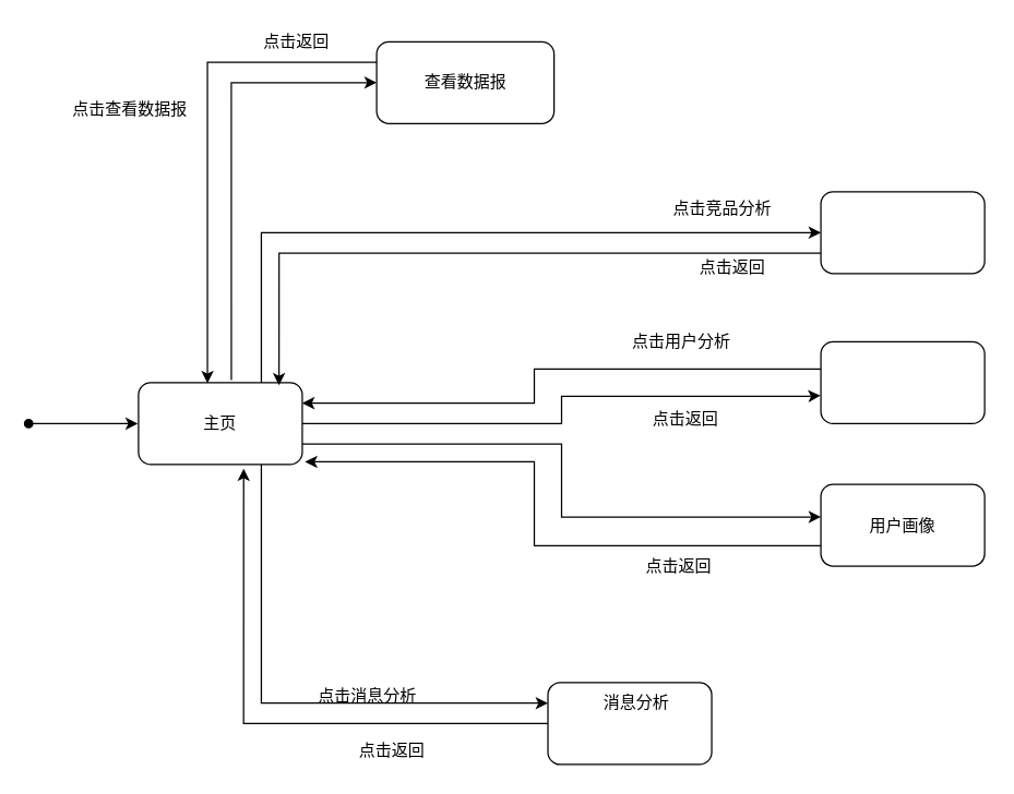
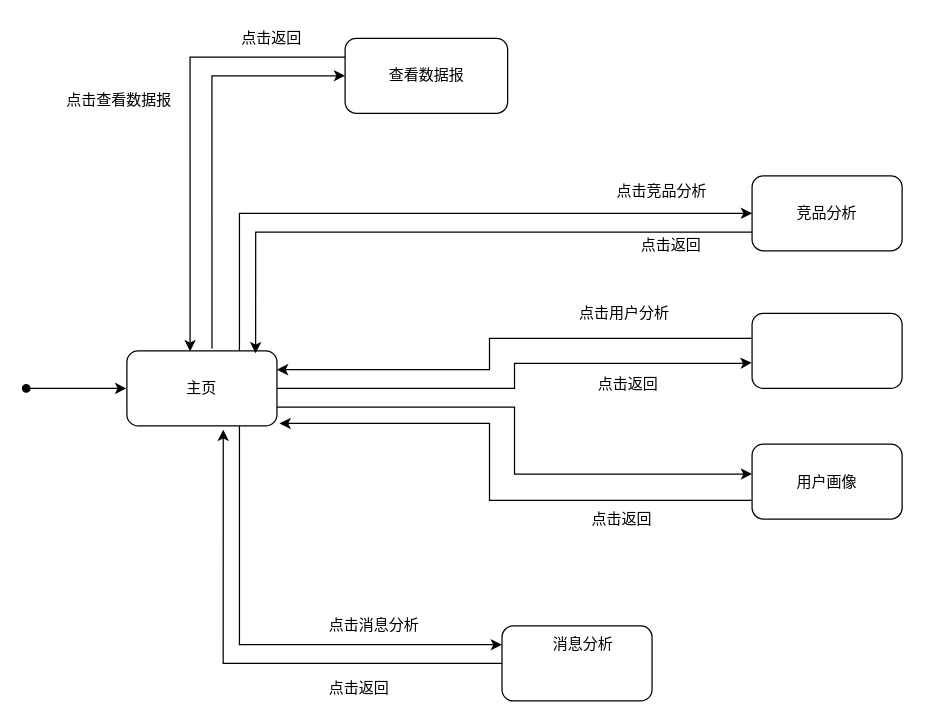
  <mxCell id="0" />
  <mxCell id="1" parent="0" />
  <mxCell id="2" value="" style="group" parent="1" vertex="1" connectable="0"><mxGeometry x="101" y="280" width="120" height="60" as="geometry" /></mxCell>
  <mxCell id="3" value="" style="rounded=1;whiteSpace=wrap;html=1;" parent="2" vertex="1"><mxGeometry width="120" height="60" as="geometry" /></mxCell>
  <mxCell id="4" value="主页" style="text;html=1;strokeColor=none;fillColor=none;align=center;verticalAlign=middle;whiteSpace=wrap;rounded=0;" parent="2" vertex="1"><mxGeometry x="40" y="20" width="40" height="20" as="geometry" /></mxCell>
  <mxCell id="5" value="" style="group" parent="1" vertex="1" connectable="0"><mxGeometry x="601" y="140" width="120" height="60" as="geometry" /></mxCell>
  <mxCell id="6" value="" style="rounded=1;whiteSpace=wrap;html=1;" parent="5" vertex="1"><mxGeometry width="120" height="60" as="geometry" /></mxCell>
+ <mxCell id="7" value="竞品分析" style="text;html=1;strokeColor=none;fillColor=none;align=center;verticalAlign=middle;whiteSpace=wrap;rounded=0;" parent="5" vertex="1"><mxGeometry x="35" y="20" width="50" height="20" as="geometry" /></mxCell>
  <mxCell id="8" value="" style="group" parent="1" vertex="1" connectable="0"><mxGeometry x="601" y="250" width="120" height="60" as="geometry" /></mxCell>
  <mxCell id="9" value="" style="rounded=1;whiteSpace=wrap;html=1;" parent="8" vertex="1"><mxGeometry width="120" height="60" as="geometry" /></mxCell>
  <mxCell id="10" style="edgeStyle=orthogonalEdgeStyle;rounded=0;orthogonalLoop=1;jettySize=auto;html=1;exitX=0;exitY=0.75;exitDx=0;exitDy=0;entryX=1.017;entryY=0.967;entryDx=0;entryDy=0;entryPerimeter=0;" parent="1" source="11" target="3" edge="1"><mxGeometry relative="1" as="geometry"><Array as="points"><mxPoint x="391" y="399" /><mxPoint x="391" y="338" /></Array></mxGeometry></mxCell>
  <mxCell id="11" value="" style="rounded=1;whiteSpace=wrap;html=1;" parent="1" vertex="1"><mxGeometry x="601" y="354.5" width="120" height="60" as="geometry" /></mxCell>
  <mxCell id="12" value="用户画像" style="text;html=1;strokeColor=none;fillColor=none;align=center;verticalAlign=middle;whiteSpace=wrap;rounded=0;" parent="1" vertex="1"><mxGeometry x="636" y="374.5" width="50" height="20" as="geometry" /></mxCell>
  <mxCell id="13" style="edgeStyle=orthogonalEdgeStyle;rounded=0;orthogonalLoop=1;jettySize=auto;html=1;exitX=0;exitY=0.5;exitDx=0;exitDy=0;entryX=0.642;entryY=1.05;entryDx=0;entryDy=0;entryPerimeter=0;" parent="1" source="14" target="3" edge="1"><mxGeometry relative="1" as="geometry"><mxPoint x="181" y="350" as="targetPoint" /></mxGeometry></mxCell>
  <mxCell id="14" value="" style="rounded=1;whiteSpace=wrap;html=1;" parent="1" vertex="1"><mxGeometry x="401" y="500" width="120" height="60" as="geometry" /></mxCell>
  <mxCell id="15" value="消息分析" style="text;html=1;strokeColor=none;fillColor=none;align=center;verticalAlign=middle;whiteSpace=wrap;rounded=0;" parent="1" vertex="1"><mxGeometry x="441" y="505" width="50" height="20" as="geometry" /></mxCell>
  <mxCell id="16" value="" style="group" parent="1" vertex="1" connectable="0"><mxGeometry x="275.5" y="30" width="130" height="60" as="geometry" /></mxCell>
  <mxCell id="17" value="" style="rounded=1;whiteSpace=wrap;html=1;" parent="16" vertex="1"><mxGeometry width="130" height="60" as="geometry" /></mxCell>
  <mxCell id="18" value="查看数据报" style="text;html=1;strokeColor=none;fillColor=none;align=center;verticalAlign=middle;whiteSpace=wrap;rounded=0;" parent="16" vertex="1"><mxGeometry x="30" y="20" width="70" height="20" as="geometry" /></mxCell>
  <mxCell id="19" style="edgeStyle=orthogonalEdgeStyle;rounded=0;orthogonalLoop=1;jettySize=auto;html=1;exitX=0.75;exitY=0;exitDx=0;exitDy=0;entryX=0;entryY=0.5;entryDx=0;entryDy=0;" parent="1" source="3" target="6" edge="1"><mxGeometry relative="1" as="geometry"><mxPoint x="361" y="120" as="targetPoint" /></mxGeometry></mxCell>
  <mxCell id="20" value="点击竞品分析" style="text;html=1;resizable=0;points=[];autosize=1;align=left;verticalAlign=top;spacingTop=-4;" parent="1" vertex="1"><mxGeometry x="491" y="143" width="90" height="20" as="geometry" /></mxCell>
  <mxCell id="21" style="edgeStyle=orthogonalEdgeStyle;rounded=0;orthogonalLoop=1;jettySize=auto;html=1;exitX=0;exitY=0.75;exitDx=0;exitDy=0;entryX=0.858;entryY=0.033;entryDx=0;entryDy=0;entryPerimeter=0;" parent="1" source="6" target="3" edge="1"><mxGeometry relative="1" as="geometry" /></mxCell>
  <mxCell id="22" value="点击返回" style="text;html=1;resizable=0;points=[];align=center;verticalAlign=middle;labelBackgroundColor=#ffffff;" parent="21" vertex="1" connectable="0"><mxGeometry x="-0.324" y="4" relative="1" as="geometry"><mxPoint x="101.5" y="6.5" as="offset" /></mxGeometry></mxCell>
  <mxCell id="23" style="edgeStyle=orthogonalEdgeStyle;rounded=0;orthogonalLoop=1;jettySize=auto;html=1;exitX=1;exitY=0.5;exitDx=0;exitDy=0;entryX=-0.002;entryY=0.658;entryDx=0;entryDy=0;entryPerimeter=0;" parent="1" source="3" target="9" edge="1"><mxGeometry relative="1" as="geometry"><Array as="points"><mxPoint x="411" y="310" /><mxPoint x="411" y="290" /><mxPoint x="591" y="290" /><mxPoint x="591" y="289" /></Array></mxGeometry></mxCell>
  <mxCell id="24" value="点击用户分析" style="text;html=1;resizable=0;points=[];autosize=1;align=left;verticalAlign=top;spacingTop=-4;" parent="1" vertex="1"><mxGeometry x="461" y="240" width="90" height="20" as="geometry" /></mxCell>
  <mxCell id="25" style="edgeStyle=orthogonalEdgeStyle;rounded=0;orthogonalLoop=1;jettySize=auto;html=1;entryX=1;entryY=0.25;entryDx=0;entryDy=0;" parent="1" target="3" edge="1"><mxGeometry relative="1" as="geometry"><mxPoint x="321" y="310" as="targetPoint" /><Array as="points"><mxPoint x="391" y="270" /><mxPoint x="391" y="295" /></Array><mxPoint x="601" y="270" as="sourcePoint" /></mxGeometry></mxCell>
  <mxCell id="26" value="点击返回" style="text;html=1;resizable=0;points=[];autosize=1;align=left;verticalAlign=top;spacingTop=-4;" parent="1" vertex="1"><mxGeometry x="476" y="296.5" width="60" height="20" as="geometry" /></mxCell>
  <mxCell id="27" style="edgeStyle=orthogonalEdgeStyle;rounded=0;orthogonalLoop=1;jettySize=auto;html=1;exitX=1;exitY=0.75;exitDx=0;exitDy=0;entryX=0;entryY=0.4;entryDx=0;entryDy=0;entryPerimeter=0;" parent="1" source="3" target="11" edge="1"><mxGeometry relative="1" as="geometry"><mxPoint x="321" y="370" as="targetPoint" /></mxGeometry></mxCell>
  <mxCell id="28" value="点击返回" style="text;html=1;resizable=0;points=[];autosize=1;align=left;verticalAlign=top;spacingTop=-4;" parent="1" vertex="1"><mxGeometry x="471" y="404.5" width="60" height="20" as="geometry" /></mxCell>
  <mxCell id="29" style="edgeStyle=orthogonalEdgeStyle;rounded=0;orthogonalLoop=1;jettySize=auto;html=1;exitX=0.75;exitY=1;exitDx=0;exitDy=0;entryX=0;entryY=0.25;entryDx=0;entryDy=0;" parent="1" source="3" target="14" edge="1"><mxGeometry relative="1" as="geometry" /></mxCell>
- <mxCell id="30" value="点击消息分析" style="text;html=1;resizable=0;points=[];autosize=1;align=left;verticalAlign=top;spacingTop=-4;" parent="1" vertex="1"><mxGeometry x="231" y="500" width="90" height="20" as="geometry" /></mxCell>
+ <mxCell id="30" value="点击消息分析" style="text;html=1;resizable=0;points=[];autosize=1;align=left;verticalAlign=top;spacingTop=-4;" parent="1" vertex="1"><mxGeometry x="261" y="490" width="90" height="20" as="geometry" /></mxCell>
  <mxCell id="31" value="点击返回" style="text;html=1;resizable=0;points=[];autosize=1;align=left;verticalAlign=top;spacingTop=-4;" parent="1" vertex="1"><mxGeometry x="261" y="540" width="60" height="20" as="geometry" /></mxCell>
  <mxCell id="32" style="edgeStyle=orthogonalEdgeStyle;rounded=0;orthogonalLoop=1;jettySize=auto;html=1;exitX=0.567;exitY=-0.033;exitDx=0;exitDy=0;exitPerimeter=0;entryX=0;entryY=0.5;entryDx=0;entryDy=0;" parent="1" source="3" edge="1" target="17"><mxGeometry relative="1" as="geometry"><mxPoint x="169" y="33" as="targetPoint" /><Array as="points"><mxPoint x="169" y="60" /></Array></mxGeometry></mxCell>
  <mxCell id="33" value="点击查看数据报" style="text;html=1;resizable=0;points=[];autosize=1;align=left;verticalAlign=top;spacingTop=-4;" parent="1" vertex="1"><mxGeometry x="50.5" y="70" width="100" height="20" as="geometry" /></mxCell>
  <mxCell id="34" value="点击返回" style="text;html=1;resizable=0;points=[];autosize=1;align=left;verticalAlign=top;spacingTop=-4;" parent="1" vertex="1"><mxGeometry x="191" y="20" width="60" height="20" as="geometry" /></mxCell>
  <mxCell id="35" value="" style="edgeStyle=orthogonalEdgeStyle;rounded=0;orthogonalLoop=1;jettySize=auto;html=1;entryX=0;entryY=0.5;entryDx=0;entryDy=0;startArrow=oval;startFill=1;" edge="1" parent="1"><mxGeometry relative="1" as="geometry"><mxPoint x="20.5" y="310" as="sourcePoint" /><mxPoint x="100.5" y="310" as="targetPoint" /></mxGeometry></mxCell>
  <mxCell id="36" style="edgeStyle=orthogonalEdgeStyle;rounded=0;orthogonalLoop=1;jettySize=auto;html=1;exitX=0;exitY=0.25;exitDx=0;exitDy=0;entryX=0.421;entryY=0.007;entryDx=0;entryDy=0;entryPerimeter=0;" edge="1" parent="1" source="17" target="3"><mxGeometry relative="1" as="geometry" /></mxCell>
